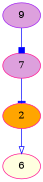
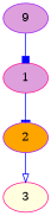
  digraph {
    node [color=purple fillcolor=plum style=filled]
    edge [color=blue]
    n1 [label=9]
-   n2 [color=deeppink label=7]
-   n3 [color=deeppink fillcolor=orange label=2]
-   n4 [color=deeppink fillcolor=lightyellow label=6]
+   n2 [color=deeppink label=1]
+   n3 [fillcolor=orange label=2]
+   n4 [color=deeppink fillcolor=lightyellow label=3]
    n1 -> n2 [arrowhead=box]
    n2 -> n3 [arrowhead=tee]
    n3 -> n4 [arrowhead=onormal]
  }
